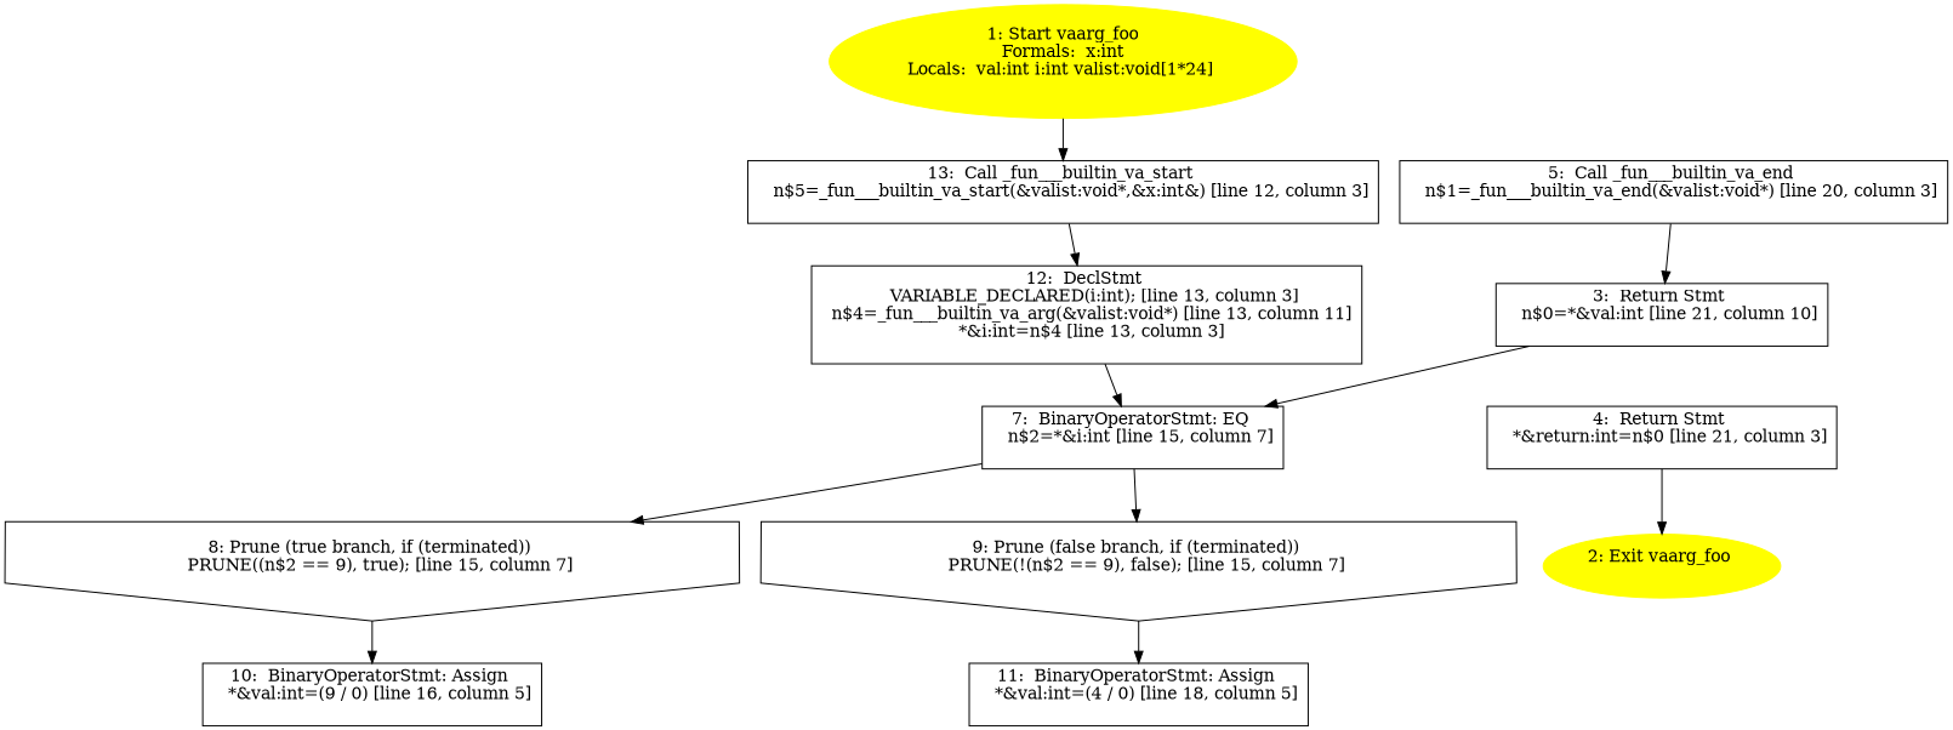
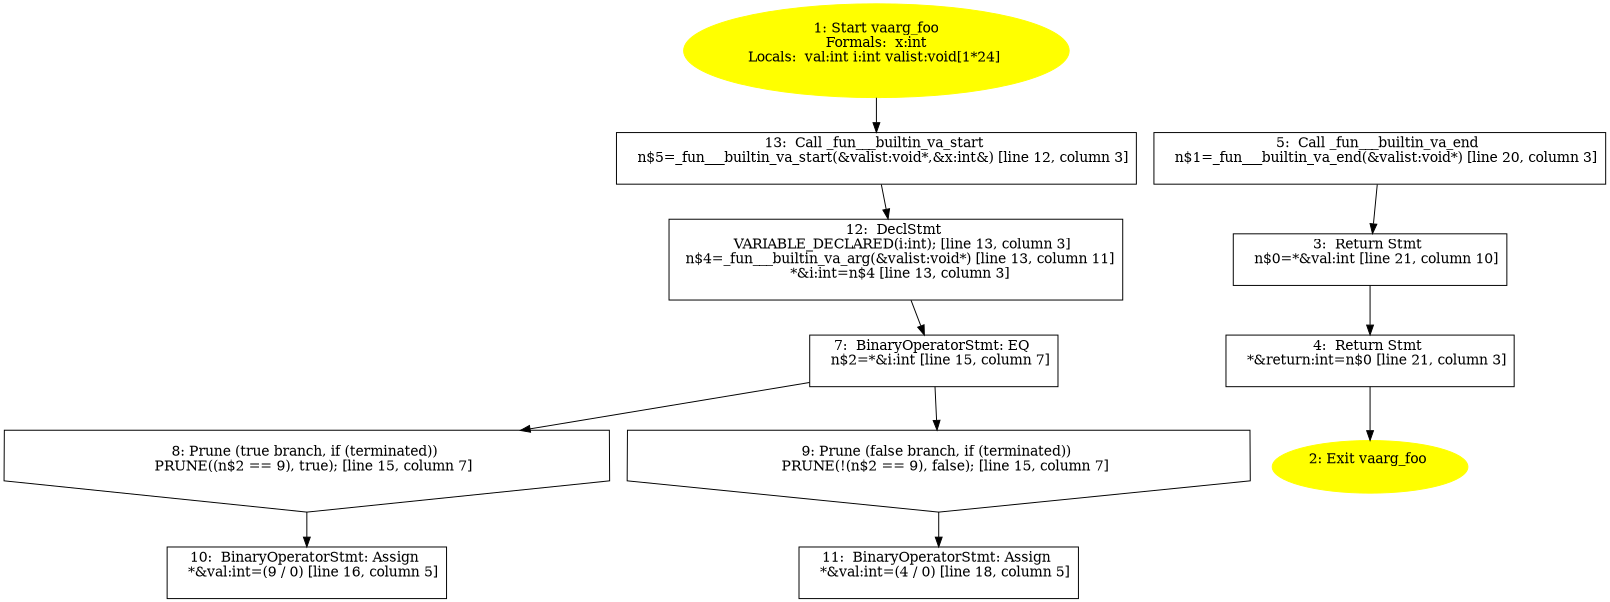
  digraph {
    node [shape=box]
    n1 [color=yellow label="1: Start vaarg_foo\nFormals:  x:int\nLocals:  val:int i:int valist:void[1*24] \n  " style=filled shape=""]
    n2 [label="13:  Call _fun___builtin_va_start \n   n$5=_fun___builtin_va_start(&valist:void*,&x:int&) [line 12, column 3]\n "]
    n3 [label="12:  DeclStmt \n   VARIABLE_DECLARED(i:int); [line 13, column 3]\n  n$4=_fun___builtin_va_arg(&valist:void*) [line 13, column 11]\n  *&i:int=n$4 [line 13, column 3]\n "]
    n4 [label="7:  BinaryOperatorStmt: EQ \n   n$2=*&i:int [line 15, column 7]\n "]
    n5 [color=yellow label="2: Exit vaarg_foo \n  " style=filled shape=""]
    n6 [label="3:  Return Stmt \n   n$0=*&val:int [line 21, column 10]\n "]
    n7 [label="4:  Return Stmt \n   *&return:int=n$0 [line 21, column 3]\n "]
    n8 [label="5:  Call _fun___builtin_va_end \n   n$1=_fun___builtin_va_end(&valist:void*) [line 20, column 3]\n "]
    n9 [label="8: Prune (true branch, if (terminated)) \n   PRUNE((n$2 == 9), true); [line 15, column 7]\n " shape=invhouse]
    n10 [label="9: Prune (false branch, if (terminated)) \n   PRUNE(!(n$2 == 9), false); [line 15, column 7]\n " shape=invhouse]
    n11 [label="10:  BinaryOperatorStmt: Assign \n   *&val:int=(9 / 0) [line 16, column 5]\n "]
    n12 [label="11:  BinaryOperatorStmt: Assign \n   *&val:int=(4 / 0) [line 18, column 5]\n "]
    n1 -> n2
    n2 -> n3
    n3 -> n4
    n4 -> n9
    n4 -> n10
-   n6 -> n4
+   n6 -> n7
    n7 -> n5
    n8 -> n6
    n9 -> n11
    n10 -> n12
  }
